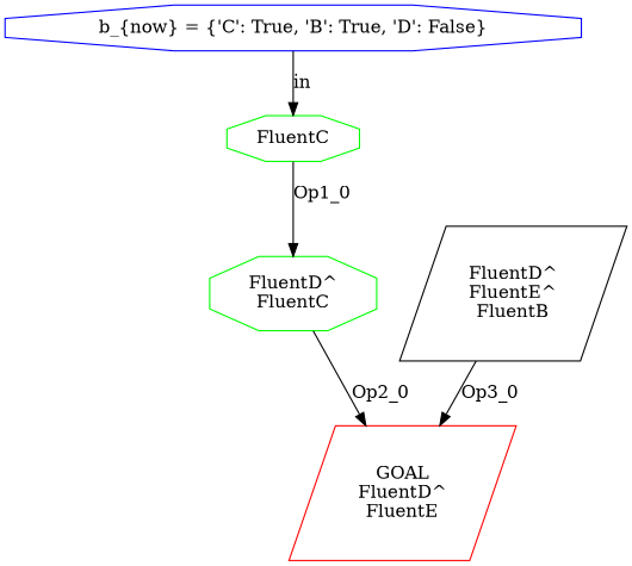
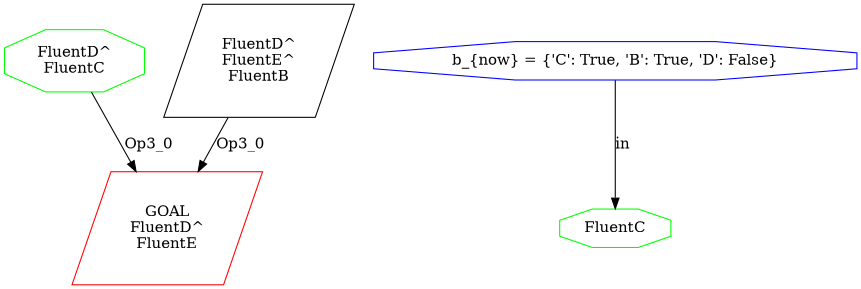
  digraph {
    node [color=green shape=octagon]
    n1 [color=red label="GOAL\nFluentD^\nFluentE" shape=parallelogram]
    n2 [label="FluentD^\nFluentC"]
    n3 [label="FluentD^\nFluentE^\nFluentB" shape=parallelogram color=""]
    n4 [label=FluentC]
    n5 [color=blue label="b_{now} = {'C': True, 'B': True, 'D': False}"]
-   n2 -> n1 [label=Op2_0]
+   n2 -> n1 [label=Op3_0]
    n3 -> n1 [label=Op3_0]
-   n4 -> n2 [label=Op1_0]
    n5 -> n4 [label=in]
  }
